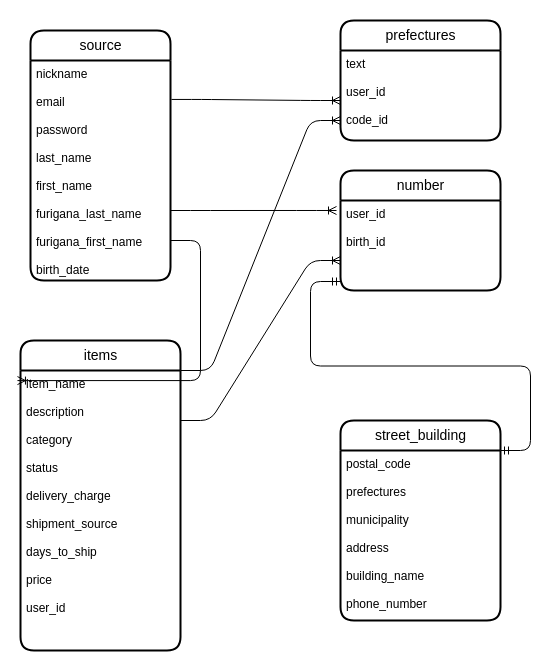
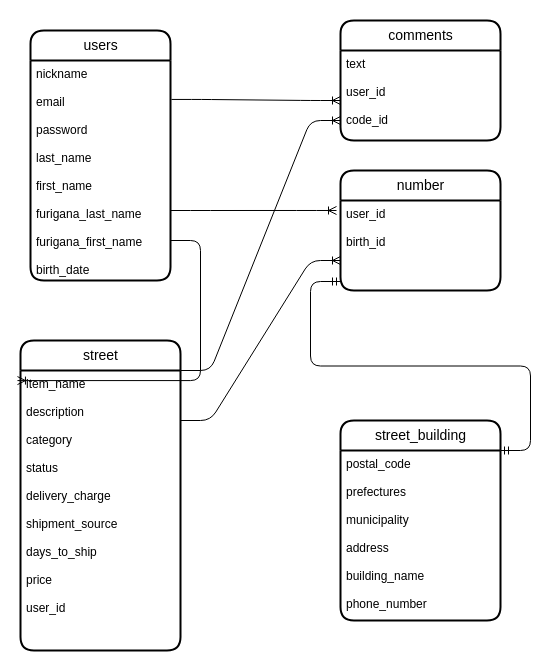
  <mxCell id="0" />
  <mxCell id="1" parent="0" />
  <mxCell id="2" value="" style="edgeStyle=entityRelationEdgeStyle;fontSize=12;html=1;endArrow=ERoneToMany;exitX=1.007;exitY=0.177;exitDx=0;exitDy=0;exitPerimeter=0;" edge="1" parent="1" source="9"><mxGeometry width="100" height="100" relative="1" as="geometry"><mxPoint x="180" y="100" as="sourcePoint" /><mxPoint x="340" y="100" as="targetPoint" /></mxGeometry></mxCell>
  <mxCell id="3" value="" style="edgeStyle=entityRelationEdgeStyle;fontSize=12;html=1;endArrow=ERoneToMany;entryX=-0.025;entryY=0.111;entryDx=0;entryDy=0;entryPerimeter=0;" edge="1" parent="1" target="15"><mxGeometry width="100" height="100" relative="1" as="geometry"><mxPoint x="170" y="210" as="sourcePoint" /><mxPoint x="160" y="160" as="targetPoint" /></mxGeometry></mxCell>
- <mxCell id="4" value="prefectures" style="swimlane;childLayout=stackLayout;horizontal=1;startSize=30;horizontalStack=0;rounded=1;fontSize=14;fontStyle=0;strokeWidth=2;resizeParent=0;resizeLast=1;shadow=0;dashed=0;align=center;fillColor=none;gradientColor=none;html=1;" vertex="1" parent="1"><mxGeometry x="340" width="160" height="120" as="geometry" y="20" /></mxCell>
+ <mxCell id="4" value="comments" style="swimlane;childLayout=stackLayout;horizontal=1;startSize=30;horizontalStack=0;rounded=1;fontSize=14;fontStyle=0;strokeWidth=2;resizeParent=0;resizeLast=1;shadow=0;dashed=0;align=center;fillColor=none;gradientColor=none;html=1;" vertex="1" parent="1"><mxGeometry x="340" width="160" height="120" as="geometry" y="20" /></mxCell>
  <mxCell id="5" value="text&#10;&#10;user_id&#10;&#10;code_id" style="align=left;strokeColor=none;fillColor=none;spacingLeft=4;fontSize=12;verticalAlign=top;resizable=0;rotatable=0;part=1;" vertex="1" parent="4"><mxGeometry y="30" width="160" height="90" as="geometry" /></mxCell>
  <mxCell id="6" value="street_building" style="swimlane;childLayout=stackLayout;horizontal=1;startSize=30;horizontalStack=0;rounded=1;fontSize=14;fontStyle=0;strokeWidth=2;resizeParent=0;resizeLast=1;shadow=0;dashed=0;align=center;fillColor=none;gradientColor=none;html=1;" vertex="1" parent="1"><mxGeometry x="340" y="420" width="160" height="200" as="geometry" /></mxCell>
  <mxCell id="7" value="postal_code&#10;&#10;prefectures&#10;&#10;municipality&#10;&#10;address&#10;&#10;building_name&#10;&#10;phone_number" style="align=left;strokeColor=none;fillColor=none;spacingLeft=4;fontSize=12;verticalAlign=top;resizable=0;rotatable=0;part=1;" vertex="1" parent="6"><mxGeometry y="30" width="160" height="170" as="geometry" /></mxCell>
- <mxCell id="8" value="source" style="swimlane;childLayout=stackLayout;horizontal=1;startSize=30;horizontalStack=0;rounded=1;fontSize=14;fontStyle=0;strokeWidth=2;resizeParent=0;resizeLast=1;shadow=0;dashed=0;align=center;fillColor=none;gradientColor=none;html=1;" vertex="1" parent="1"><mxGeometry x="30" y="30" width="140" height="250" as="geometry" /></mxCell>
+ <mxCell id="8" value="users" style="swimlane;childLayout=stackLayout;horizontal=1;startSize=30;horizontalStack=0;rounded=1;fontSize=14;fontStyle=0;strokeWidth=2;resizeParent=0;resizeLast=1;shadow=0;dashed=0;align=center;fillColor=none;gradientColor=none;html=1;" vertex="1" parent="1"><mxGeometry x="30" y="30" width="140" height="250" as="geometry" /></mxCell>
  <mxCell id="9" value="nickname &#10;&#10;email&#10;&#10;password&#10;&#10;last_name&#10;&#10;first_name&#10;&#10;furigana_last_name&#10;&#10;furigana_first_name&#10;&#10;birth_date" style="align=left;strokeColor=none;fillColor=none;spacingLeft=4;fontSize=12;verticalAlign=top;resizable=0;rotatable=0;part=1;" vertex="1" parent="8"><mxGeometry y="30" width="140" height="220" as="geometry" /></mxCell>
- <mxCell id="10" value="items" style="swimlane;childLayout=stackLayout;horizontal=1;startSize=30;horizontalStack=0;rounded=1;fontSize=14;fontStyle=0;strokeWidth=2;resizeParent=0;resizeLast=1;shadow=0;dashed=0;align=center;fillColor=none;gradientColor=none;html=1;" vertex="1" parent="1"><mxGeometry x="20" y="340" width="160" height="310" as="geometry" /></mxCell>
+ <mxCell id="10" value="street" style="swimlane;childLayout=stackLayout;horizontal=1;startSize=30;horizontalStack=0;rounded=1;fontSize=14;fontStyle=0;strokeWidth=2;resizeParent=0;resizeLast=1;shadow=0;dashed=0;align=center;fillColor=none;gradientColor=none;html=1;" vertex="1" parent="1"><mxGeometry x="20" y="340" width="160" height="310" as="geometry" /></mxCell>
  <mxCell id="11" value="item_name&#10;&#10;description&#10;&#10;category&#10;&#10;status&#10;&#10;delivery_charge&#10;&#10;shipment_source&#10;&#10;days_to_ship&#10;&#10;price&#10;&#10;user_id" style="align=left;strokeColor=none;fillColor=none;spacingLeft=4;fontSize=12;verticalAlign=top;resizable=0;rotatable=0;part=1;" vertex="1" parent="10"><mxGeometry y="30" width="160" height="280" as="geometry" /></mxCell>
  <mxCell id="12" value="" style="edgeStyle=entityRelationEdgeStyle;fontSize=12;html=1;endArrow=ERoneToMany;entryX=0;entryY=0.75;entryDx=0;entryDy=0;" edge="1" parent="1" target="14"><mxGeometry width="100" height="100" relative="1" as="geometry"><mxPoint x="180" y="420" as="sourcePoint" /><mxPoint x="340" y="320" as="targetPoint" /></mxGeometry></mxCell>
  <mxCell id="13" value="" style="edgeStyle=entityRelationEdgeStyle;fontSize=12;html=1;endArrow=ERoneToMany;entryX=-0.019;entryY=0.036;entryDx=0;entryDy=0;entryPerimeter=0;" edge="1" parent="1" target="11"><mxGeometry width="100" height="100" relative="1" as="geometry"><mxPoint x="170" y="240" as="sourcePoint" /><mxPoint x="270" y="140" as="targetPoint" /></mxGeometry></mxCell>
  <mxCell id="14" value="number" style="swimlane;childLayout=stackLayout;horizontal=1;startSize=30;horizontalStack=0;rounded=1;fontSize=14;fontStyle=0;strokeWidth=2;resizeParent=0;resizeLast=1;shadow=0;dashed=0;align=center;fillColor=none;gradientColor=none;html=1;" vertex="1" parent="1"><mxGeometry x="340" y="170" width="160" height="120" as="geometry" /></mxCell>
  <mxCell id="15" value="user_id&#10;&#10;birth_id" style="align=left;strokeColor=none;fillColor=none;spacingLeft=4;fontSize=12;verticalAlign=top;resizable=0;rotatable=0;part=1;" vertex="1" parent="14"><mxGeometry y="30" width="160" height="90" as="geometry" /></mxCell>
  <mxCell id="16" value="" style="edgeStyle=entityRelationEdgeStyle;fontSize=12;html=1;endArrow=ERmandOne;startArrow=ERmandOne;exitX=1;exitY=0;exitDx=0;exitDy=0;" edge="1" parent="1" source="7"><mxGeometry width="100" height="100" relative="1" as="geometry"><mxPoint x="314" y="400" as="sourcePoint" /><mxPoint x="340" y="281" as="targetPoint" /></mxGeometry></mxCell>
  <mxCell id="17" value="" style="edgeStyle=entityRelationEdgeStyle;fontSize=12;html=1;endArrow=ERoneToMany;" edge="1" parent="1"><mxGeometry width="100" height="100" relative="1" as="geometry"><mxPoint x="180" y="370" as="sourcePoint" /><mxPoint x="340" y="120" as="targetPoint" /></mxGeometry></mxCell>
